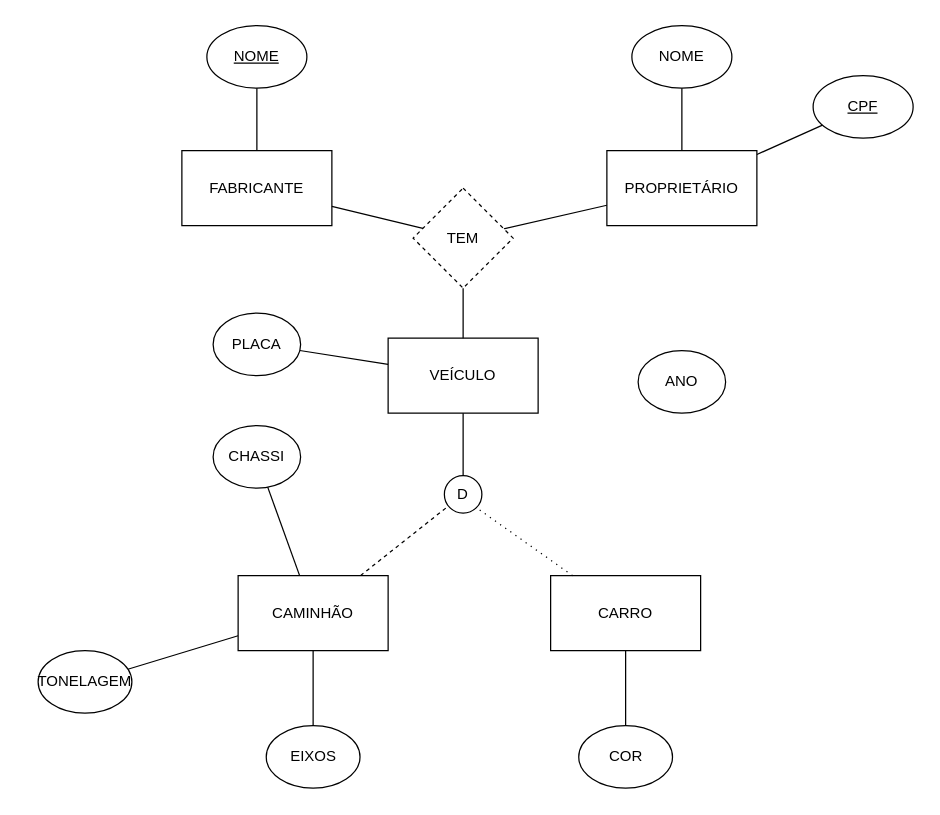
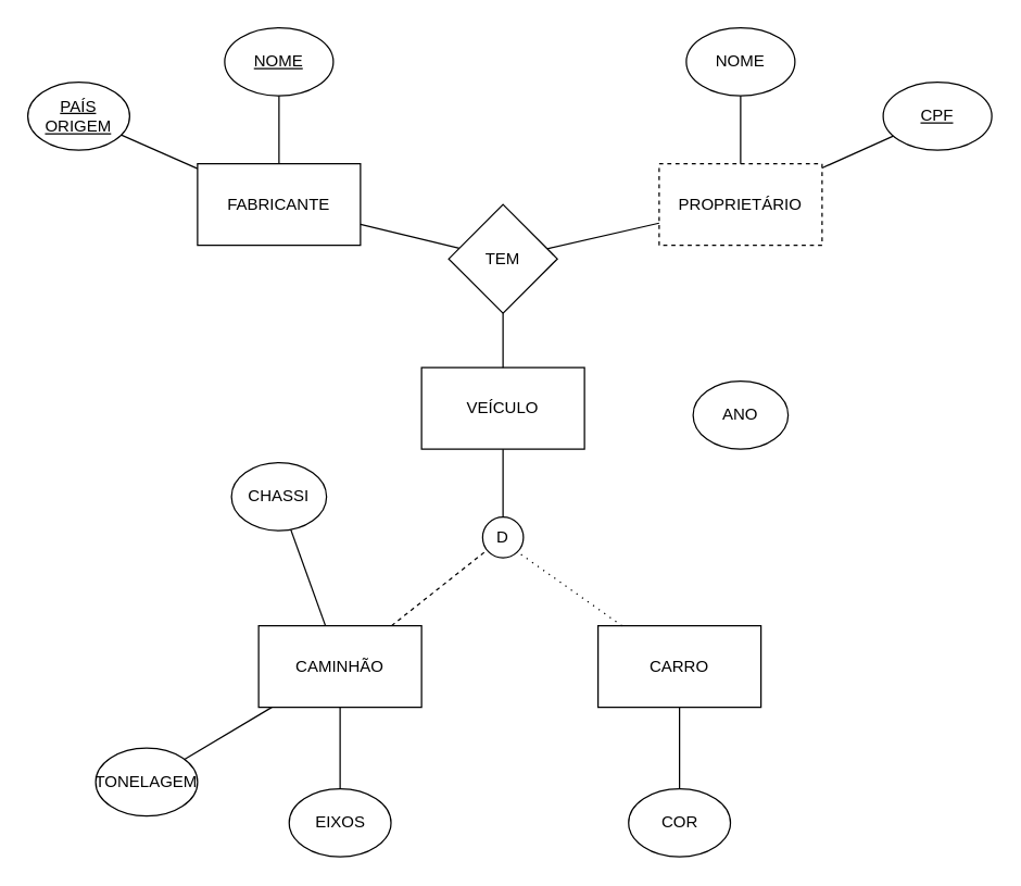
  <mxCell id="0" />
  <mxCell id="1" parent="0" />
  <mxCell id="2" value="FABRICANTE" style="rounded=0;whiteSpace=wrap;html=1;" vertex="1" parent="1"><mxGeometry x="145" y="120" width="120" height="60" as="geometry" /></mxCell>
- <mxCell id="3" value="PROPRIETÁRIO" style="rounded=0;whiteSpace=wrap;html=1;" vertex="1" parent="1"><mxGeometry x="485" y="120" width="120" height="60" as="geometry" /></mxCell>
+ <mxCell id="3" value="PROPRIETÁRIO" style="rounded=0;whiteSpace=wrap;html=1;dashed=1;" vertex="1" parent="1"><mxGeometry x="485" y="120" width="120" height="60" as="geometry" /></mxCell>
  <mxCell id="4" value="VEÍCULO" style="rounded=0;whiteSpace=wrap;html=1;" vertex="1" parent="1"><mxGeometry x="310" y="270" width="120" height="60" as="geometry" /></mxCell>
  <mxCell id="5" value="CHASSI" style="ellipse;whiteSpace=wrap;html=1;" vertex="1" parent="1"><mxGeometry x="170" y="340" width="70" height="50" as="geometry" /></mxCell>
  <mxCell id="6" value="" style="endArrow=none;html=1;rounded=0;" edge="1" parent="1" source="5" target="11"><mxGeometry width="50" height="50" relative="1" as="geometry"><mxPoint x="350" y="300" as="sourcePoint" /><mxPoint x="400" y="250" as="targetPoint" /></mxGeometry></mxCell>
- <mxCell id="7" value="PLACA" style="ellipse;whiteSpace=wrap;html=1;" vertex="1" parent="1"><mxGeometry x="170" y="250" width="70" height="50" as="geometry" /></mxCell>
- <mxCell id="8" value="" style="endArrow=none;html=1;rounded=0;" edge="1" parent="1" source="7" target="4"><mxGeometry width="50" height="50" relative="1" as="geometry"><mxPoint x="446" y="364" as="sourcePoint" /><mxPoint x="407" y="320" as="targetPoint" /></mxGeometry></mxCell>
  <mxCell id="9" value="ANO" style="ellipse;whiteSpace=wrap;html=1;" vertex="1" parent="1"><mxGeometry x="510" y="280" width="70" height="50" as="geometry" /></mxCell>
  <mxCell id="10" value="CARRO" style="rounded=0;whiteSpace=wrap;html=1;absoluteArcSize=0;imageAspect=1;noLabel=0;portConstraintRotation=0;fixDash=0;container=0;dropTarget=0;collapsible=0;" vertex="1" parent="1"><mxGeometry x="440" y="460" width="120" height="60" as="geometry" /></mxCell>
  <mxCell id="11" value="CAMINHÃO" style="whiteSpace=wrap;html=1;" vertex="1" parent="1"><mxGeometry x="190" y="460" width="120" height="60" as="geometry" /></mxCell>
  <mxCell id="12" value="" style="endArrow=none;html=1;rounded=0;" edge="1" parent="1" source="23" target="2"><mxGeometry width="50" height="50" relative="1" as="geometry"><mxPoint x="350" y="400" as="sourcePoint" /><mxPoint x="400" y="350" as="targetPoint" /></mxGeometry></mxCell>
  <mxCell id="13" value="" style="endArrow=none;html=1;rounded=0;" edge="1" parent="1" source="3" target="23"><mxGeometry width="50" height="50" relative="1" as="geometry"><mxPoint x="335" y="260" as="sourcePoint" /><mxPoint x="260" y="210" as="targetPoint" /></mxGeometry></mxCell>
  <mxCell id="14" value="" style="endArrow=none;html=1;rounded=0;" edge="1" parent="1" source="31" target="4"><mxGeometry width="50" height="50" relative="1" as="geometry"><mxPoint x="370" y="360" as="sourcePoint" /><mxPoint x="360" y="320" as="targetPoint" /></mxGeometry></mxCell>
  <mxCell id="15" value="&lt;u&gt;CPF&lt;/u&gt;" style="ellipse;whiteSpace=wrap;html=1;shadow=0;" vertex="1" parent="1"><mxGeometry x="650" y="60" width="80" height="50" as="geometry" /></mxCell>
  <mxCell id="16" value="" style="endArrow=none;html=1;rounded=0;" edge="1" parent="1" source="3" target="15"><mxGeometry width="50" height="50" relative="1" as="geometry"><mxPoint x="350" y="400" as="sourcePoint" /><mxPoint x="400" y="350" as="targetPoint" /></mxGeometry></mxCell>
  <mxCell id="17" value="NOME" style="ellipse;whiteSpace=wrap;html=1;shadow=0;" vertex="1" parent="1"><mxGeometry x="505" y="20" width="80" height="50" as="geometry" /></mxCell>
  <mxCell id="18" value="" style="endArrow=none;html=1;rounded=0;" edge="1" parent="1" source="3" target="17"><mxGeometry width="50" height="50" relative="1" as="geometry"><mxPoint x="615" y="133" as="sourcePoint" /><mxPoint x="667" y="110" as="targetPoint" /></mxGeometry></mxCell>
  <mxCell id="19" value="&lt;u&gt;NOME&lt;/u&gt;" style="ellipse;whiteSpace=wrap;html=1;" vertex="1" parent="1"><mxGeometry x="165" y="20" width="80" height="50" as="geometry" /></mxCell>
  <mxCell id="20" value="" style="endArrow=none;html=1;rounded=0;" edge="1" parent="1" source="2" target="19"><mxGeometry width="50" height="50" relative="1" as="geometry"><mxPoint x="347" y="280" as="sourcePoint" /><mxPoint x="248" y="190" as="targetPoint" /></mxGeometry></mxCell>
- <mxCell id="23" value="TEM" style="rhombus;whiteSpace=wrap;html=1;dashed=1;" vertex="1" parent="1"><mxGeometry x="330" y="150" width="80" height="80" as="geometry" /></mxCell>
+ <mxCell id="21" value="&lt;u&gt;PAÍS ORIGEM&lt;/u&gt;" style="ellipse;whiteSpace=wrap;html=1;" vertex="1" parent="1"><mxGeometry x="20" y="60" width="75" height="50" as="geometry" /></mxCell>
+ <mxCell id="22" value="" style="endArrow=none;html=1;rounded=0;" edge="1" parent="1" source="2" target="21"><mxGeometry width="50" height="50" relative="1" as="geometry"><mxPoint x="215" y="130" as="sourcePoint" /><mxPoint x="215" y="80" as="targetPoint" /></mxGeometry></mxCell>
+ <mxCell id="23" value="TEM" style="rhombus;whiteSpace=wrap;html=1;" vertex="1" parent="1"><mxGeometry x="330" y="150" width="80" height="80" as="geometry" /></mxCell>
  <mxCell id="24" value="" style="endArrow=none;html=1;rounded=0;" edge="1" parent="1" source="4" target="23"><mxGeometry width="50" height="50" relative="1" as="geometry"><mxPoint x="350" y="300" as="sourcePoint" /><mxPoint x="400" y="250" as="targetPoint" /></mxGeometry></mxCell>
- <mxCell id="25" value="TONELAGEM" style="ellipse;whiteSpace=wrap;html=1;" vertex="1" parent="1"><mxGeometry x="30" y="520" width="75" height="50" as="geometry" /></mxCell>
+ <mxCell id="25" value="TONELAGEM" style="ellipse;whiteSpace=wrap;html=1;" vertex="1" parent="1"><mxGeometry x="70" y="550" width="75" height="50" as="geometry" /></mxCell>
  <mxCell id="26" value="EIXOS" style="ellipse;whiteSpace=wrap;html=1;" vertex="1" parent="1"><mxGeometry x="212.5" y="580" width="75" height="50" as="geometry" /></mxCell>
  <mxCell id="27" value="COR" style="ellipse;whiteSpace=wrap;html=1;" vertex="1" parent="1"><mxGeometry x="462.5" y="580" width="75" height="50" as="geometry" /></mxCell>
  <mxCell id="28" value="" style="endArrow=none;html=1;rounded=0;" edge="1" parent="1" source="25" target="11"><mxGeometry width="50" height="50" relative="1" as="geometry"><mxPoint x="350" y="400" as="sourcePoint" /><mxPoint x="400" y="350" as="targetPoint" /></mxGeometry></mxCell>
  <mxCell id="29" value="" style="endArrow=none;html=1;rounded=0;" edge="1" parent="1" source="26" target="11"><mxGeometry width="50" height="50" relative="1" as="geometry"><mxPoint x="145" y="568" as="sourcePoint" /><mxPoint x="210" y="530" as="targetPoint" /></mxGeometry></mxCell>
  <mxCell id="30" value="" style="endArrow=none;html=1;rounded=0;" edge="1" parent="1" source="27" target="10"><mxGeometry width="50" height="50" relative="1" as="geometry"><mxPoint x="260" y="590" as="sourcePoint" /><mxPoint x="260" y="530" as="targetPoint" /></mxGeometry></mxCell>
  <mxCell id="31" value="D" style="ellipse;whiteSpace=wrap;html=1;aspect=fixed;rounded=0;strokeColor=default;align=center;verticalAlign=middle;fontFamily=Helvetica;fontSize=12;fontColor=default;fillColor=default;" vertex="1" parent="1"><mxGeometry x="355" y="380" width="30" height="30" as="geometry" /></mxCell>
  <mxCell id="32" value="" style="endArrow=none;dashed=1;html=1;rounded=0;fontFamily=Helvetica;fontSize=12;fontColor=default;" edge="1" parent="1" source="11" target="31"><mxGeometry width="50" height="50" relative="1" as="geometry"><mxPoint x="350" y="400" as="sourcePoint" /><mxPoint x="400" y="350" as="targetPoint" /></mxGeometry></mxCell>
  <mxCell id="33" value="" style="endArrow=none;html=1;rounded=0;fontFamily=Helvetica;fontSize=12;fontColor=default;entryX=1;entryY=1;entryDx=0;entryDy=0;elbow=vertical;dashed=1;dashPattern=1 4;endFill=0;jumpStyle=none;shadow=0;fixDash=0;" edge="1" parent="1" source="10" target="31"><mxGeometry width="50" height="50" relative="1" as="geometry"><mxPoint x="298" y="470" as="sourcePoint" /><mxPoint x="368" y="414" as="targetPoint" /></mxGeometry></mxCell>
